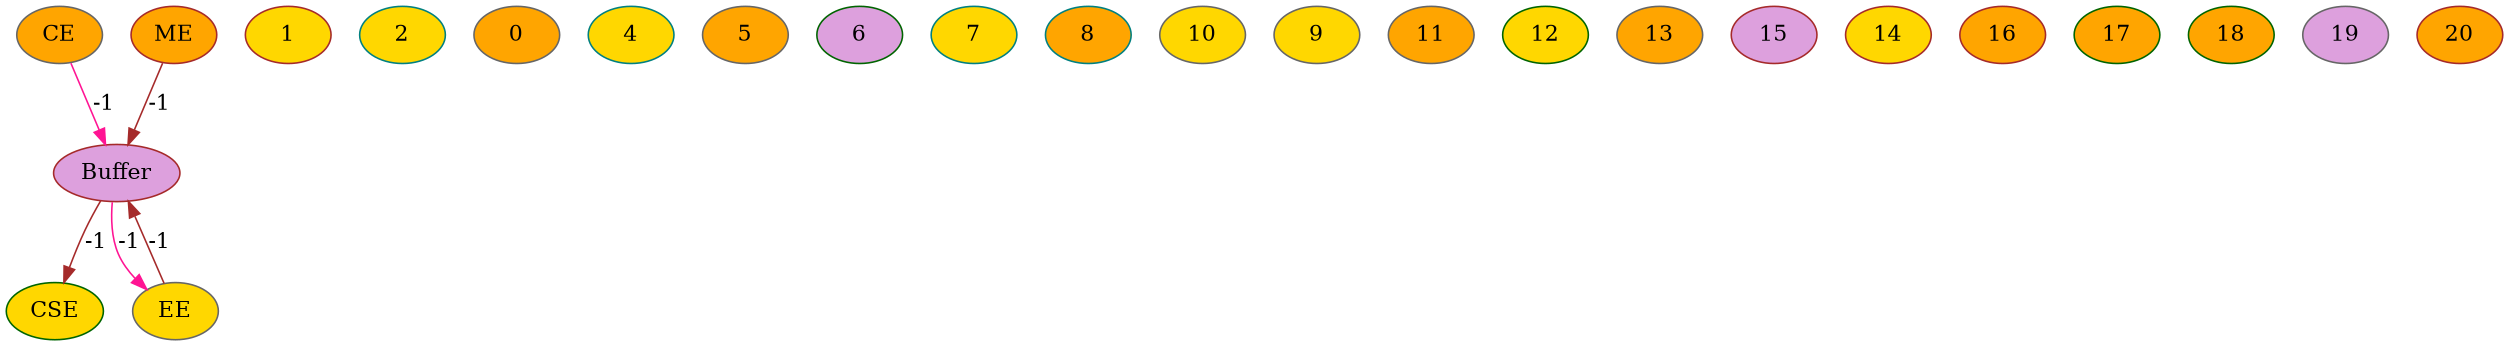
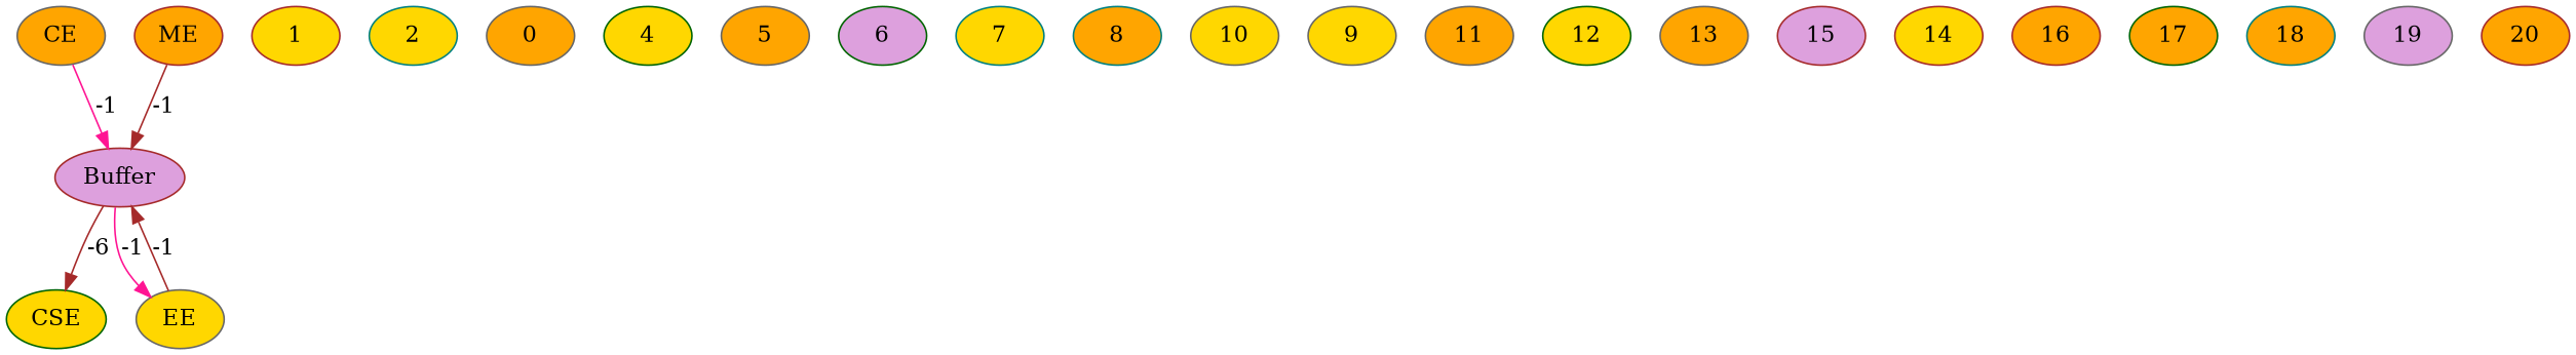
  digraph {
    node [color=gray40 fillcolor=orange style=filled]
    edge [color=brown]
    n1 [color=brown fillcolor=plum label=Buffer]
    n2 [color=darkgreen fillcolor=gold label=CSE]
    n3 [fillcolor=gold label=EE]
    n4 [label=CE]
    n5 [color=brown label=ME]
    n6 [color=brown fillcolor=gold label=1]
    n7 [color=teal fillcolor=gold label=2]
    n8 [label=0]
-   n9 [color=teal fillcolor=gold label=4]
+   n9 [color=darkgreen fillcolor=gold label=4]
    n10 [label=5]
    n11 [color=darkgreen fillcolor=plum label=6]
    n12 [color=teal fillcolor=gold label=7]
    n13 [color=teal label=8]
    n14 [fillcolor=gold label=10]
    n15 [fillcolor=gold label=9]
    n16 [label=11]
    n17 [color=darkgreen fillcolor=gold label=12]
    n18 [label=13]
    n19 [color=brown fillcolor=plum label=15]
    n20 [color=brown fillcolor=gold label=14]
    n21 [color=brown label=16]
    n22 [color=darkgreen label=17]
-   n23 [color=darkgreen label=18]
+   n23 [color=teal label=18]
    n24 [fillcolor=plum label=19]
    n25 [color=brown label=20]
-   n1 -> n2 [label=-1]
+   n1 -> n2 [label=-6]
    n1 -> n3 [color=deeppink label=-1]
    n3 -> n1 [label=-1]
    n4 -> n1 [color=deeppink label=-1]
    n5 -> n1 [label=-1]
  }
